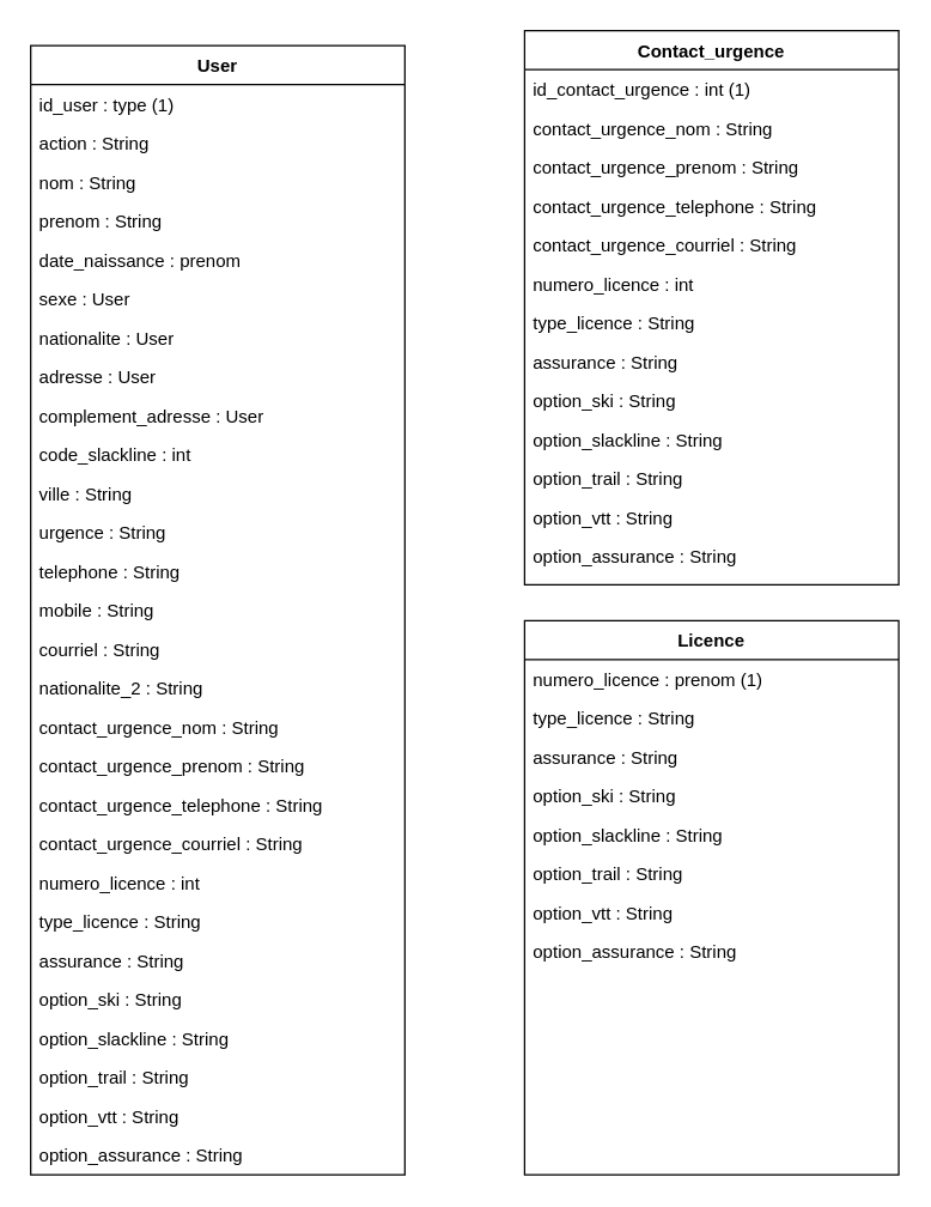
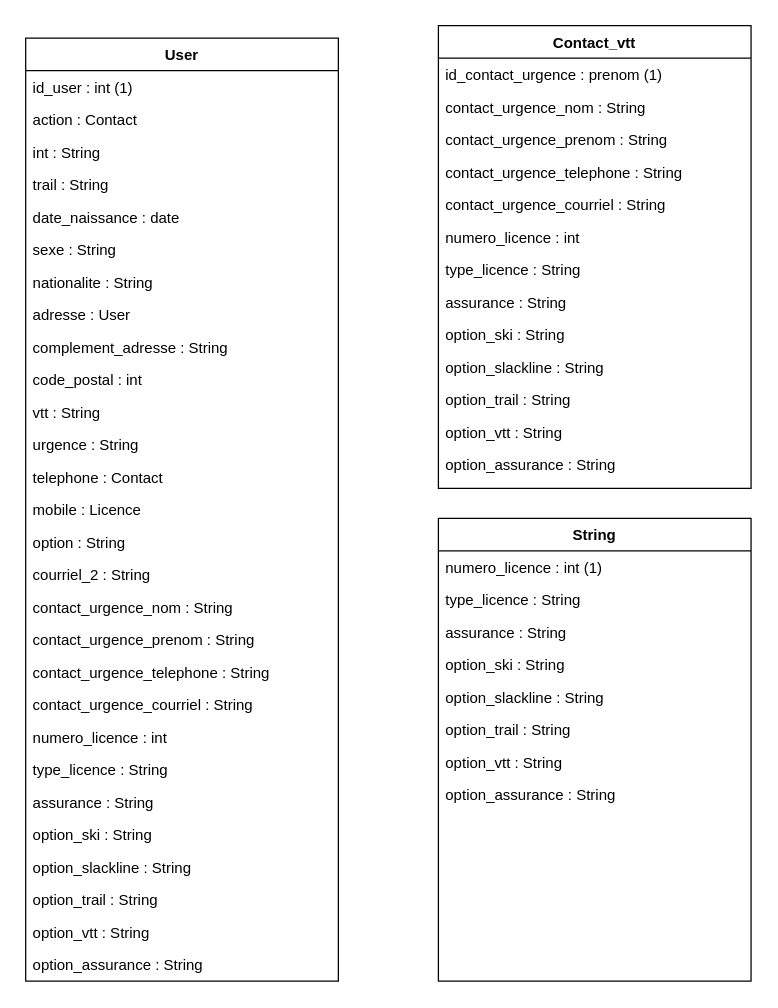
  <mxCell id="0" />
  <mxCell id="1" parent="0" />
  <mxCell id="2" value="User" style="swimlane;fontStyle=1;align=center;verticalAlign=top;childLayout=stackLayout;horizontal=1;startSize=26;horizontalStack=0;resizeParent=1;resizeLast=0;collapsible=1;marginBottom=0;rounded=0;shadow=0;strokeWidth=1;" parent="1" vertex="1"><mxGeometry x="20" y="30" width="250" height="754" as="geometry"><mxRectangle x="230" y="140" width="160" height="26" as="alternateBounds" /></mxGeometry></mxCell>
- <mxCell id="3" value="id_user : type (1)" style="text;align=left;verticalAlign=top;spacingLeft=4;spacingRight=4;overflow=hidden;rotatable=0;points=[[0,0.5],[1,0.5]];portConstraint=eastwest;" parent="2" vertex="1"><mxGeometry y="26" width="250" height="26" as="geometry" /></mxCell>
- <mxCell id="4" value="action : String" style="text;align=left;verticalAlign=top;spacingLeft=4;spacingRight=4;overflow=hidden;rotatable=0;points=[[0,0.5],[1,0.5]];portConstraint=eastwest;" vertex="1" parent="2"><mxGeometry y="52" width="250" height="26" as="geometry" /></mxCell>
- <mxCell id="5" value="nom : String" style="text;align=left;verticalAlign=top;spacingLeft=4;spacingRight=4;overflow=hidden;rotatable=0;points=[[0,0.5],[1,0.5]];portConstraint=eastwest;rounded=0;shadow=0;html=0;" parent="2" vertex="1"><mxGeometry y="78" width="250" height="26" as="geometry" /></mxCell>
- <mxCell id="6" value="prenom : String" style="text;align=left;verticalAlign=top;spacingLeft=4;spacingRight=4;overflow=hidden;rotatable=0;points=[[0,0.5],[1,0.5]];portConstraint=eastwest;rounded=0;shadow=0;html=0;" parent="2" vertex="1"><mxGeometry y="104" width="250" height="26" as="geometry" /></mxCell>
- <mxCell id="7" value="date_naissance : prenom" style="text;align=left;verticalAlign=top;spacingLeft=4;spacingRight=4;overflow=hidden;rotatable=0;points=[[0,0.5],[1,0.5]];portConstraint=eastwest;rounded=0;shadow=0;html=0;" vertex="1" parent="2"><mxGeometry y="130" width="250" height="26" as="geometry" /></mxCell>
- <mxCell id="8" value="sexe : User" style="text;align=left;verticalAlign=top;spacingLeft=4;spacingRight=4;overflow=hidden;rotatable=0;points=[[0,0.5],[1,0.5]];portConstraint=eastwest;rounded=0;shadow=0;html=0;" vertex="1" parent="2"><mxGeometry y="156" width="250" height="26" as="geometry" /></mxCell>
- <mxCell id="9" value="nationalite : User" style="text;align=left;verticalAlign=top;spacingLeft=4;spacingRight=4;overflow=hidden;rotatable=0;points=[[0,0.5],[1,0.5]];portConstraint=eastwest;rounded=0;shadow=0;html=0;" vertex="1" parent="2"><mxGeometry y="182" width="250" height="26" as="geometry" /></mxCell>
+ <mxCell id="3" value="id_user : int (1)" style="text;align=left;verticalAlign=top;spacingLeft=4;spacingRight=4;overflow=hidden;rotatable=0;points=[[0,0.5],[1,0.5]];portConstraint=eastwest;" parent="2" vertex="1"><mxGeometry y="26" width="250" height="26" as="geometry" /></mxCell>
+ <mxCell id="4" value="action : Contact" style="text;align=left;verticalAlign=top;spacingLeft=4;spacingRight=4;overflow=hidden;rotatable=0;points=[[0,0.5],[1,0.5]];portConstraint=eastwest;" vertex="1" parent="2"><mxGeometry y="52" width="250" height="26" as="geometry" /></mxCell>
+ <mxCell id="5" value="int : String" style="text;align=left;verticalAlign=top;spacingLeft=4;spacingRight=4;overflow=hidden;rotatable=0;points=[[0,0.5],[1,0.5]];portConstraint=eastwest;rounded=0;shadow=0;html=0;" parent="2" vertex="1"><mxGeometry y="78" width="250" height="26" as="geometry" /></mxCell>
+ <mxCell id="6" value="trail : String" style="text;align=left;verticalAlign=top;spacingLeft=4;spacingRight=4;overflow=hidden;rotatable=0;points=[[0,0.5],[1,0.5]];portConstraint=eastwest;rounded=0;shadow=0;html=0;" parent="2" vertex="1"><mxGeometry y="104" width="250" height="26" as="geometry" /></mxCell>
+ <mxCell id="7" value="date_naissance : date" style="text;align=left;verticalAlign=top;spacingLeft=4;spacingRight=4;overflow=hidden;rotatable=0;points=[[0,0.5],[1,0.5]];portConstraint=eastwest;rounded=0;shadow=0;html=0;" vertex="1" parent="2"><mxGeometry y="130" width="250" height="26" as="geometry" /></mxCell>
+ <mxCell id="8" value="sexe : String" style="text;align=left;verticalAlign=top;spacingLeft=4;spacingRight=4;overflow=hidden;rotatable=0;points=[[0,0.5],[1,0.5]];portConstraint=eastwest;rounded=0;shadow=0;html=0;" vertex="1" parent="2"><mxGeometry y="156" width="250" height="26" as="geometry" /></mxCell>
+ <mxCell id="9" value="nationalite : String" style="text;align=left;verticalAlign=top;spacingLeft=4;spacingRight=4;overflow=hidden;rotatable=0;points=[[0,0.5],[1,0.5]];portConstraint=eastwest;rounded=0;shadow=0;html=0;" vertex="1" parent="2"><mxGeometry y="182" width="250" height="26" as="geometry" /></mxCell>
  <mxCell id="10" value="adresse : User" style="text;align=left;verticalAlign=top;spacingLeft=4;spacingRight=4;overflow=hidden;rotatable=0;points=[[0,0.5],[1,0.5]];portConstraint=eastwest;rounded=0;shadow=0;html=0;" vertex="1" parent="2"><mxGeometry y="208" width="250" height="26" as="geometry" /></mxCell>
- <mxCell id="11" value="complement_adresse : User" style="text;align=left;verticalAlign=top;spacingLeft=4;spacingRight=4;overflow=hidden;rotatable=0;points=[[0,0.5],[1,0.5]];portConstraint=eastwest;rounded=0;shadow=0;html=0;" vertex="1" parent="2"><mxGeometry y="234" width="250" height="26" as="geometry" /></mxCell>
- <mxCell id="12" value="code_slackline : int" style="text;align=left;verticalAlign=top;spacingLeft=4;spacingRight=4;overflow=hidden;rotatable=0;points=[[0,0.5],[1,0.5]];portConstraint=eastwest;rounded=0;shadow=0;html=0;" vertex="1" parent="2"><mxGeometry y="260" width="250" height="26" as="geometry" /></mxCell>
- <mxCell id="13" value="ville : String" style="text;align=left;verticalAlign=top;spacingLeft=4;spacingRight=4;overflow=hidden;rotatable=0;points=[[0,0.5],[1,0.5]];portConstraint=eastwest;rounded=0;shadow=0;html=0;" vertex="1" parent="2"><mxGeometry y="286" width="250" height="26" as="geometry" /></mxCell>
+ <mxCell id="11" value="complement_adresse : String" style="text;align=left;verticalAlign=top;spacingLeft=4;spacingRight=4;overflow=hidden;rotatable=0;points=[[0,0.5],[1,0.5]];portConstraint=eastwest;rounded=0;shadow=0;html=0;" vertex="1" parent="2"><mxGeometry y="234" width="250" height="26" as="geometry" /></mxCell>
+ <mxCell id="12" value="code_postal : int" style="text;align=left;verticalAlign=top;spacingLeft=4;spacingRight=4;overflow=hidden;rotatable=0;points=[[0,0.5],[1,0.5]];portConstraint=eastwest;rounded=0;shadow=0;html=0;" vertex="1" parent="2"><mxGeometry y="260" width="250" height="26" as="geometry" /></mxCell>
+ <mxCell id="13" value="vtt : String" style="text;align=left;verticalAlign=top;spacingLeft=4;spacingRight=4;overflow=hidden;rotatable=0;points=[[0,0.5],[1,0.5]];portConstraint=eastwest;rounded=0;shadow=0;html=0;" vertex="1" parent="2"><mxGeometry y="286" width="250" height="26" as="geometry" /></mxCell>
  <mxCell id="14" value="urgence : String" style="text;align=left;verticalAlign=top;spacingLeft=4;spacingRight=4;overflow=hidden;rotatable=0;points=[[0,0.5],[1,0.5]];portConstraint=eastwest;rounded=0;shadow=0;html=0;" vertex="1" parent="2"><mxGeometry y="312" width="250" height="26" as="geometry" /></mxCell>
- <mxCell id="15" value="telephone : String" style="text;align=left;verticalAlign=top;spacingLeft=4;spacingRight=4;overflow=hidden;rotatable=0;points=[[0,0.5],[1,0.5]];portConstraint=eastwest;rounded=0;shadow=0;html=0;" vertex="1" parent="2"><mxGeometry y="338" width="250" height="26" as="geometry" /></mxCell>
- <mxCell id="16" value="mobile : String" style="text;align=left;verticalAlign=top;spacingLeft=4;spacingRight=4;overflow=hidden;rotatable=0;points=[[0,0.5],[1,0.5]];portConstraint=eastwest;rounded=0;shadow=0;html=0;" vertex="1" parent="2"><mxGeometry y="364" width="250" height="26" as="geometry" /></mxCell>
- <mxCell id="17" value="courriel : String" style="text;align=left;verticalAlign=top;spacingLeft=4;spacingRight=4;overflow=hidden;rotatable=0;points=[[0,0.5],[1,0.5]];portConstraint=eastwest;rounded=0;shadow=0;html=0;" vertex="1" parent="2"><mxGeometry y="390" width="250" height="26" as="geometry" /></mxCell>
- <mxCell id="18" value="nationalite_2 : String" style="text;align=left;verticalAlign=top;spacingLeft=4;spacingRight=4;overflow=hidden;rotatable=0;points=[[0,0.5],[1,0.5]];portConstraint=eastwest;rounded=0;shadow=0;html=0;" vertex="1" parent="2"><mxGeometry y="416" width="250" height="26" as="geometry" /></mxCell>
+ <mxCell id="15" value="telephone : Contact" style="text;align=left;verticalAlign=top;spacingLeft=4;spacingRight=4;overflow=hidden;rotatable=0;points=[[0,0.5],[1,0.5]];portConstraint=eastwest;rounded=0;shadow=0;html=0;" vertex="1" parent="2"><mxGeometry y="338" width="250" height="26" as="geometry" /></mxCell>
+ <mxCell id="16" value="mobile : Licence" style="text;align=left;verticalAlign=top;spacingLeft=4;spacingRight=4;overflow=hidden;rotatable=0;points=[[0,0.5],[1,0.5]];portConstraint=eastwest;rounded=0;shadow=0;html=0;" vertex="1" parent="2"><mxGeometry y="364" width="250" height="26" as="geometry" /></mxCell>
+ <mxCell id="17" value="option : String" style="text;align=left;verticalAlign=top;spacingLeft=4;spacingRight=4;overflow=hidden;rotatable=0;points=[[0,0.5],[1,0.5]];portConstraint=eastwest;rounded=0;shadow=0;html=0;" vertex="1" parent="2"><mxGeometry y="390" width="250" height="26" as="geometry" /></mxCell>
+ <mxCell id="18" value="courriel_2 : String" style="text;align=left;verticalAlign=top;spacingLeft=4;spacingRight=4;overflow=hidden;rotatable=0;points=[[0,0.5],[1,0.5]];portConstraint=eastwest;rounded=0;shadow=0;html=0;" vertex="1" parent="2"><mxGeometry y="416" width="250" height="26" as="geometry" /></mxCell>
  <mxCell id="19" value="contact_urgence_nom : String" style="text;align=left;verticalAlign=top;spacingLeft=4;spacingRight=4;overflow=hidden;rotatable=0;points=[[0,0.5],[1,0.5]];portConstraint=eastwest;rounded=0;shadow=0;html=0;" vertex="1" parent="2"><mxGeometry y="442" width="250" height="26" as="geometry" /></mxCell>
  <mxCell id="20" value="contact_urgence_prenom : String" style="text;align=left;verticalAlign=top;spacingLeft=4;spacingRight=4;overflow=hidden;rotatable=0;points=[[0,0.5],[1,0.5]];portConstraint=eastwest;rounded=0;shadow=0;html=0;" vertex="1" parent="2"><mxGeometry y="468" width="250" height="26" as="geometry" /></mxCell>
  <mxCell id="21" value="contact_urgence_telephone : String" style="text;align=left;verticalAlign=top;spacingLeft=4;spacingRight=4;overflow=hidden;rotatable=0;points=[[0,0.5],[1,0.5]];portConstraint=eastwest;rounded=0;shadow=0;html=0;" vertex="1" parent="2"><mxGeometry y="494" width="250" height="26" as="geometry" /></mxCell>
  <mxCell id="22" value="contact_urgence_courriel : String" style="text;align=left;verticalAlign=top;spacingLeft=4;spacingRight=4;overflow=hidden;rotatable=0;points=[[0,0.5],[1,0.5]];portConstraint=eastwest;rounded=0;shadow=0;html=0;" vertex="1" parent="2"><mxGeometry y="520" width="250" height="26" as="geometry" /></mxCell>
  <mxCell id="23" value="numero_licence : int" style="text;align=left;verticalAlign=top;spacingLeft=4;spacingRight=4;overflow=hidden;rotatable=0;points=[[0,0.5],[1,0.5]];portConstraint=eastwest;rounded=0;shadow=0;html=0;" vertex="1" parent="2"><mxGeometry y="546" width="250" height="26" as="geometry" /></mxCell>
  <mxCell id="24" value="type_licence : String" style="text;align=left;verticalAlign=top;spacingLeft=4;spacingRight=4;overflow=hidden;rotatable=0;points=[[0,0.5],[1,0.5]];portConstraint=eastwest;rounded=0;shadow=0;html=0;" vertex="1" parent="2"><mxGeometry y="572" width="250" height="26" as="geometry" /></mxCell>
  <mxCell id="25" value="assurance : String" style="text;align=left;verticalAlign=top;spacingLeft=4;spacingRight=4;overflow=hidden;rotatable=0;points=[[0,0.5],[1,0.5]];portConstraint=eastwest;rounded=0;shadow=0;html=0;" vertex="1" parent="2"><mxGeometry y="598" width="250" height="26" as="geometry" /></mxCell>
  <mxCell id="26" value="option_ski : String" style="text;align=left;verticalAlign=top;spacingLeft=4;spacingRight=4;overflow=hidden;rotatable=0;points=[[0,0.5],[1,0.5]];portConstraint=eastwest;rounded=0;shadow=0;html=0;" vertex="1" parent="2"><mxGeometry y="624" width="250" height="26" as="geometry" /></mxCell>
  <mxCell id="27" value="option_slackline : String" style="text;align=left;verticalAlign=top;spacingLeft=4;spacingRight=4;overflow=hidden;rotatable=0;points=[[0,0.5],[1,0.5]];portConstraint=eastwest;rounded=0;shadow=0;html=0;" vertex="1" parent="2"><mxGeometry y="650" width="250" height="26" as="geometry" /></mxCell>
  <mxCell id="28" value="option_trail : String" style="text;align=left;verticalAlign=top;spacingLeft=4;spacingRight=4;overflow=hidden;rotatable=0;points=[[0,0.5],[1,0.5]];portConstraint=eastwest;rounded=0;shadow=0;html=0;" vertex="1" parent="2"><mxGeometry y="676" width="250" height="26" as="geometry" /></mxCell>
  <mxCell id="29" value="option_vtt : String" style="text;align=left;verticalAlign=top;spacingLeft=4;spacingRight=4;overflow=hidden;rotatable=0;points=[[0,0.5],[1,0.5]];portConstraint=eastwest;rounded=0;shadow=0;html=0;" vertex="1" parent="2"><mxGeometry y="702" width="250" height="26" as="geometry" /></mxCell>
  <mxCell id="30" value="option_assurance : String" style="text;align=left;verticalAlign=top;spacingLeft=4;spacingRight=4;overflow=hidden;rotatable=0;points=[[0,0.5],[1,0.5]];portConstraint=eastwest;rounded=0;shadow=0;html=0;" vertex="1" parent="2"><mxGeometry y="728" width="250" height="26" as="geometry" /></mxCell>
- <mxCell id="31" value="Contact_urgence" style="swimlane;fontStyle=1;align=center;verticalAlign=top;childLayout=stackLayout;horizontal=1;startSize=26;horizontalStack=0;resizeParent=1;resizeLast=0;collapsible=1;marginBottom=0;rounded=0;shadow=0;strokeWidth=1;" vertex="1" parent="1"><mxGeometry x="350" y="20" width="250" height="370" as="geometry"><mxRectangle x="230" y="140" width="160" height="26" as="alternateBounds" /></mxGeometry></mxCell>
- <mxCell id="32" value="id_contact_urgence : int (1)" style="text;align=left;verticalAlign=top;spacingLeft=4;spacingRight=4;overflow=hidden;rotatable=0;points=[[0,0.5],[1,0.5]];portConstraint=eastwest;" vertex="1" parent="31"><mxGeometry y="26" width="250" height="26" as="geometry" /></mxCell>
+ <mxCell id="31" value="Contact_vtt" style="swimlane;fontStyle=1;align=center;verticalAlign=top;childLayout=stackLayout;horizontal=1;startSize=26;horizontalStack=0;resizeParent=1;resizeLast=0;collapsible=1;marginBottom=0;rounded=0;shadow=0;strokeWidth=1;" vertex="1" parent="1"><mxGeometry x="350" y="20" width="250" height="370" as="geometry"><mxRectangle x="230" y="140" width="160" height="26" as="alternateBounds" /></mxGeometry></mxCell>
+ <mxCell id="32" value="id_contact_urgence : prenom (1)" style="text;align=left;verticalAlign=top;spacingLeft=4;spacingRight=4;overflow=hidden;rotatable=0;points=[[0,0.5],[1,0.5]];portConstraint=eastwest;" vertex="1" parent="31"><mxGeometry y="26" width="250" height="26" as="geometry" /></mxCell>
  <mxCell id="33" value="contact_urgence_nom : String" style="text;align=left;verticalAlign=top;spacingLeft=4;spacingRight=4;overflow=hidden;rotatable=0;points=[[0,0.5],[1,0.5]];portConstraint=eastwest;" vertex="1" parent="31"><mxGeometry y="52" width="250" height="26" as="geometry" /></mxCell>
  <mxCell id="34" value="contact_urgence_prenom : String" style="text;align=left;verticalAlign=top;spacingLeft=4;spacingRight=4;overflow=hidden;rotatable=0;points=[[0,0.5],[1,0.5]];portConstraint=eastwest;rounded=0;shadow=0;html=0;" vertex="1" parent="31"><mxGeometry y="78" width="250" height="26" as="geometry" /></mxCell>
  <mxCell id="35" value="contact_urgence_telephone : String" style="text;align=left;verticalAlign=top;spacingLeft=4;spacingRight=4;overflow=hidden;rotatable=0;points=[[0,0.5],[1,0.5]];portConstraint=eastwest;rounded=0;shadow=0;html=0;" vertex="1" parent="31"><mxGeometry y="104" width="250" height="26" as="geometry" /></mxCell>
  <mxCell id="36" value="contact_urgence_courriel : String" style="text;align=left;verticalAlign=top;spacingLeft=4;spacingRight=4;overflow=hidden;rotatable=0;points=[[0,0.5],[1,0.5]];portConstraint=eastwest;rounded=0;shadow=0;html=0;" vertex="1" parent="31"><mxGeometry y="130" width="250" height="26" as="geometry" /></mxCell>
  <mxCell id="37" value="numero_licence : int" style="text;align=left;verticalAlign=top;spacingLeft=4;spacingRight=4;overflow=hidden;rotatable=0;points=[[0,0.5],[1,0.5]];portConstraint=eastwest;rounded=0;shadow=0;html=0;" vertex="1" parent="31"><mxGeometry y="156" width="250" height="26" as="geometry" /></mxCell>
  <mxCell id="38" value="type_licence : String" style="text;align=left;verticalAlign=top;spacingLeft=4;spacingRight=4;overflow=hidden;rotatable=0;points=[[0,0.5],[1,0.5]];portConstraint=eastwest;rounded=0;shadow=0;html=0;" vertex="1" parent="31"><mxGeometry y="182" width="250" height="26" as="geometry" /></mxCell>
  <mxCell id="39" value="assurance : String" style="text;align=left;verticalAlign=top;spacingLeft=4;spacingRight=4;overflow=hidden;rotatable=0;points=[[0,0.5],[1,0.5]];portConstraint=eastwest;rounded=0;shadow=0;html=0;" vertex="1" parent="31"><mxGeometry y="208" width="250" height="26" as="geometry" /></mxCell>
  <mxCell id="40" value="option_ski : String" style="text;align=left;verticalAlign=top;spacingLeft=4;spacingRight=4;overflow=hidden;rotatable=0;points=[[0,0.5],[1,0.5]];portConstraint=eastwest;rounded=0;shadow=0;html=0;" vertex="1" parent="31"><mxGeometry y="234" width="250" height="26" as="geometry" /></mxCell>
  <mxCell id="41" value="option_slackline : String" style="text;align=left;verticalAlign=top;spacingLeft=4;spacingRight=4;overflow=hidden;rotatable=0;points=[[0,0.5],[1,0.5]];portConstraint=eastwest;rounded=0;shadow=0;html=0;" vertex="1" parent="31"><mxGeometry y="260" width="250" height="26" as="geometry" /></mxCell>
  <mxCell id="42" value="option_trail : String" style="text;align=left;verticalAlign=top;spacingLeft=4;spacingRight=4;overflow=hidden;rotatable=0;points=[[0,0.5],[1,0.5]];portConstraint=eastwest;rounded=0;shadow=0;html=0;" vertex="1" parent="31"><mxGeometry y="286" width="250" height="26" as="geometry" /></mxCell>
  <mxCell id="43" value="option_vtt : String" style="text;align=left;verticalAlign=top;spacingLeft=4;spacingRight=4;overflow=hidden;rotatable=0;points=[[0,0.5],[1,0.5]];portConstraint=eastwest;rounded=0;shadow=0;html=0;" vertex="1" parent="31"><mxGeometry y="312" width="250" height="26" as="geometry" /></mxCell>
  <mxCell id="44" value="option_assurance : String" style="text;align=left;verticalAlign=top;spacingLeft=4;spacingRight=4;overflow=hidden;rotatable=0;points=[[0,0.5],[1,0.5]];portConstraint=eastwest;rounded=0;shadow=0;html=0;" vertex="1" parent="31"><mxGeometry y="338" width="250" height="26" as="geometry" /></mxCell>
- <mxCell id="45" value="Licence" style="swimlane;fontStyle=1;align=center;verticalAlign=top;childLayout=stackLayout;horizontal=1;startSize=26;horizontalStack=0;resizeParent=1;resizeLast=0;collapsible=1;marginBottom=0;rounded=0;shadow=0;strokeWidth=1;" vertex="1" parent="1"><mxGeometry x="350" y="414" width="250" height="370" as="geometry"><mxRectangle x="230" y="140" width="160" height="26" as="alternateBounds" /></mxGeometry></mxCell>
- <mxCell id="46" value="numero_licence : prenom (1)" style="text;align=left;verticalAlign=top;spacingLeft=4;spacingRight=4;overflow=hidden;rotatable=0;points=[[0,0.5],[1,0.5]];portConstraint=eastwest;rounded=0;shadow=0;html=0;" vertex="1" parent="45"><mxGeometry y="26" width="250" height="26" as="geometry" /></mxCell>
+ <mxCell id="45" value="String" style="swimlane;fontStyle=1;align=center;verticalAlign=top;childLayout=stackLayout;horizontal=1;startSize=26;horizontalStack=0;resizeParent=1;resizeLast=0;collapsible=1;marginBottom=0;rounded=0;shadow=0;strokeWidth=1;" vertex="1" parent="1"><mxGeometry x="350" y="414" width="250" height="370" as="geometry"><mxRectangle x="230" y="140" width="160" height="26" as="alternateBounds" /></mxGeometry></mxCell>
+ <mxCell id="46" value="numero_licence : int (1)" style="text;align=left;verticalAlign=top;spacingLeft=4;spacingRight=4;overflow=hidden;rotatable=0;points=[[0,0.5],[1,0.5]];portConstraint=eastwest;rounded=0;shadow=0;html=0;" vertex="1" parent="45"><mxGeometry y="26" width="250" height="26" as="geometry" /></mxCell>
  <mxCell id="47" value="type_licence : String" style="text;align=left;verticalAlign=top;spacingLeft=4;spacingRight=4;overflow=hidden;rotatable=0;points=[[0,0.5],[1,0.5]];portConstraint=eastwest;rounded=0;shadow=0;html=0;" vertex="1" parent="45"><mxGeometry y="52" width="250" height="26" as="geometry" /></mxCell>
  <mxCell id="48" value="assurance : String" style="text;align=left;verticalAlign=top;spacingLeft=4;spacingRight=4;overflow=hidden;rotatable=0;points=[[0,0.5],[1,0.5]];portConstraint=eastwest;rounded=0;shadow=0;html=0;" vertex="1" parent="45"><mxGeometry y="78" width="250" height="26" as="geometry" /></mxCell>
  <mxCell id="49" value="option_ski : String" style="text;align=left;verticalAlign=top;spacingLeft=4;spacingRight=4;overflow=hidden;rotatable=0;points=[[0,0.5],[1,0.5]];portConstraint=eastwest;rounded=0;shadow=0;html=0;" vertex="1" parent="45"><mxGeometry y="104" width="250" height="26" as="geometry" /></mxCell>
  <mxCell id="50" value="option_slackline : String" style="text;align=left;verticalAlign=top;spacingLeft=4;spacingRight=4;overflow=hidden;rotatable=0;points=[[0,0.5],[1,0.5]];portConstraint=eastwest;rounded=0;shadow=0;html=0;" vertex="1" parent="45"><mxGeometry y="130" width="250" height="26" as="geometry" /></mxCell>
  <mxCell id="51" value="option_trail : String" style="text;align=left;verticalAlign=top;spacingLeft=4;spacingRight=4;overflow=hidden;rotatable=0;points=[[0,0.5],[1,0.5]];portConstraint=eastwest;rounded=0;shadow=0;html=0;" vertex="1" parent="45"><mxGeometry y="156" width="250" height="26" as="geometry" /></mxCell>
  <mxCell id="52" value="option_vtt : String" style="text;align=left;verticalAlign=top;spacingLeft=4;spacingRight=4;overflow=hidden;rotatable=0;points=[[0,0.5],[1,0.5]];portConstraint=eastwest;rounded=0;shadow=0;html=0;" vertex="1" parent="45"><mxGeometry y="182" width="250" height="26" as="geometry" /></mxCell>
  <mxCell id="53" value="option_assurance : String" style="text;align=left;verticalAlign=top;spacingLeft=4;spacingRight=4;overflow=hidden;rotatable=0;points=[[0,0.5],[1,0.5]];portConstraint=eastwest;rounded=0;shadow=0;html=0;" vertex="1" parent="45"><mxGeometry y="208" width="250" height="26" as="geometry" /></mxCell>
